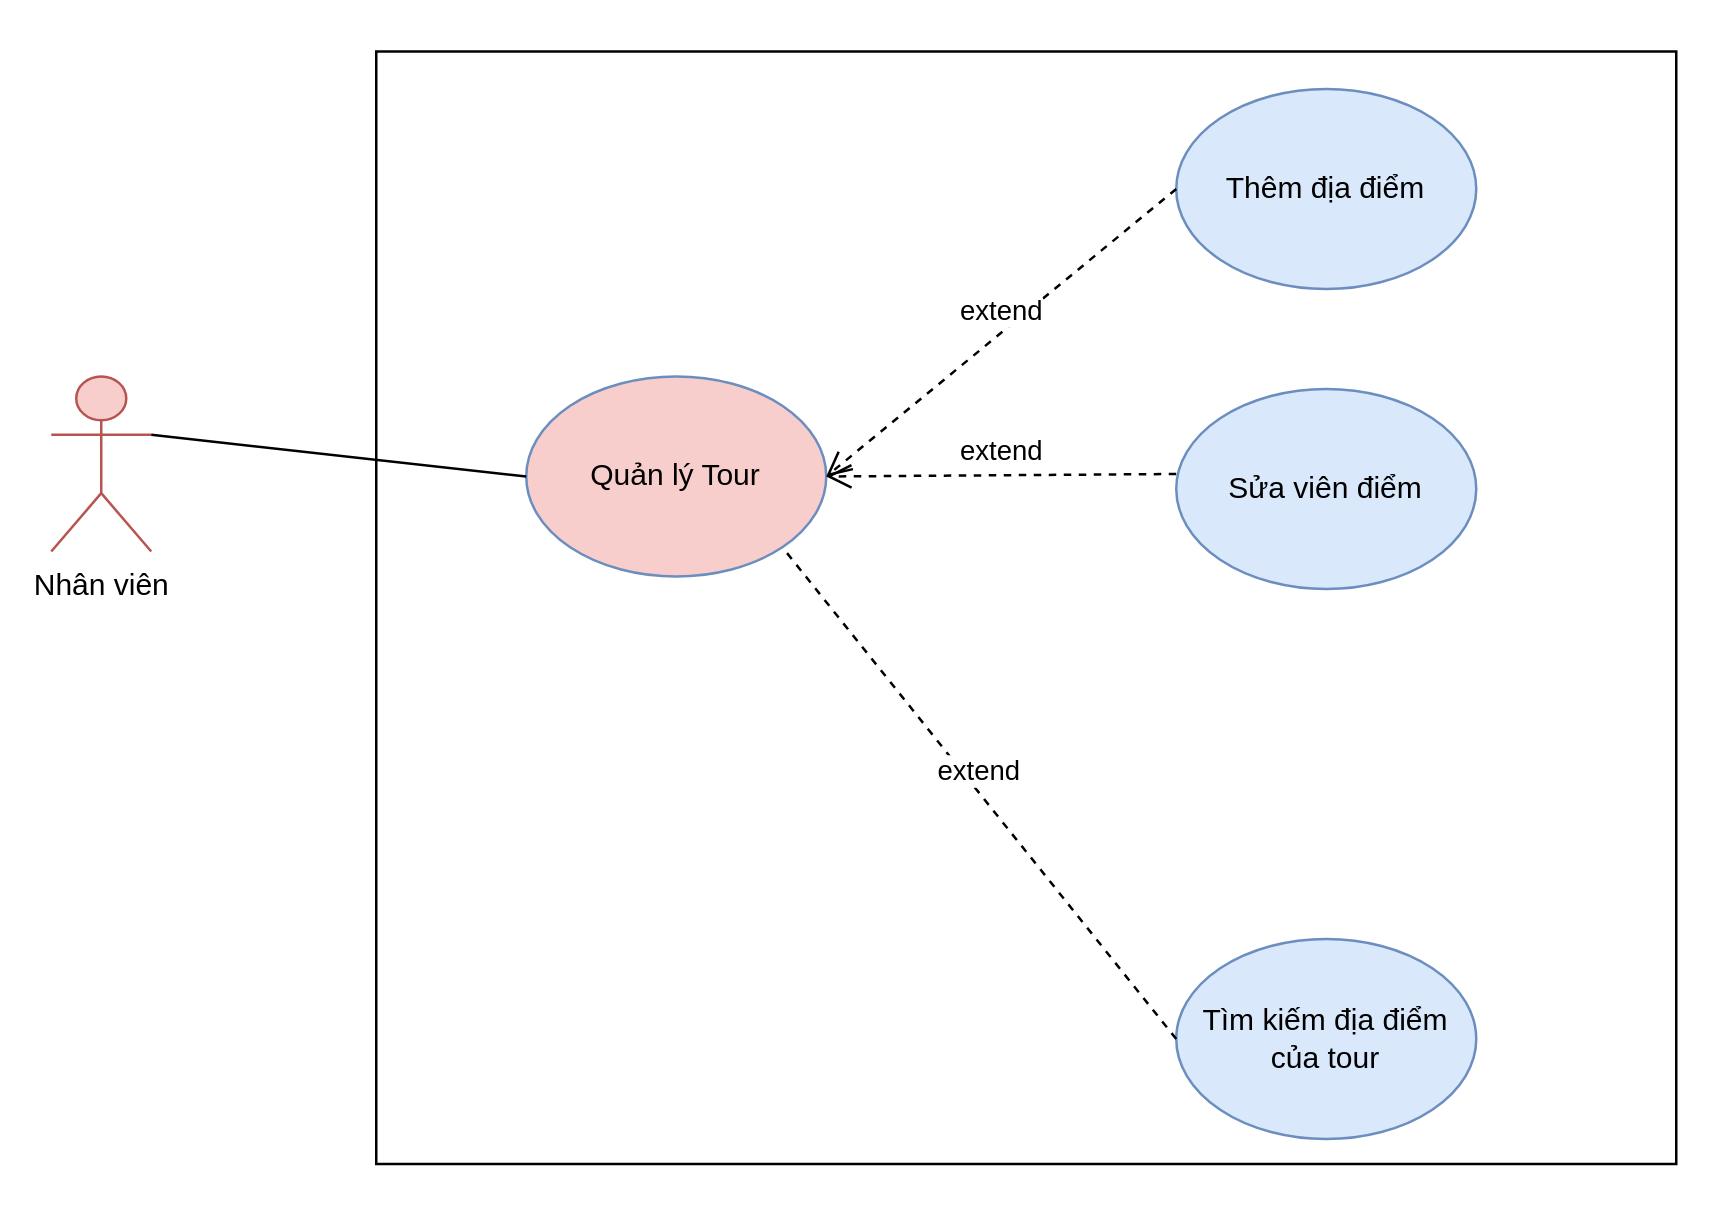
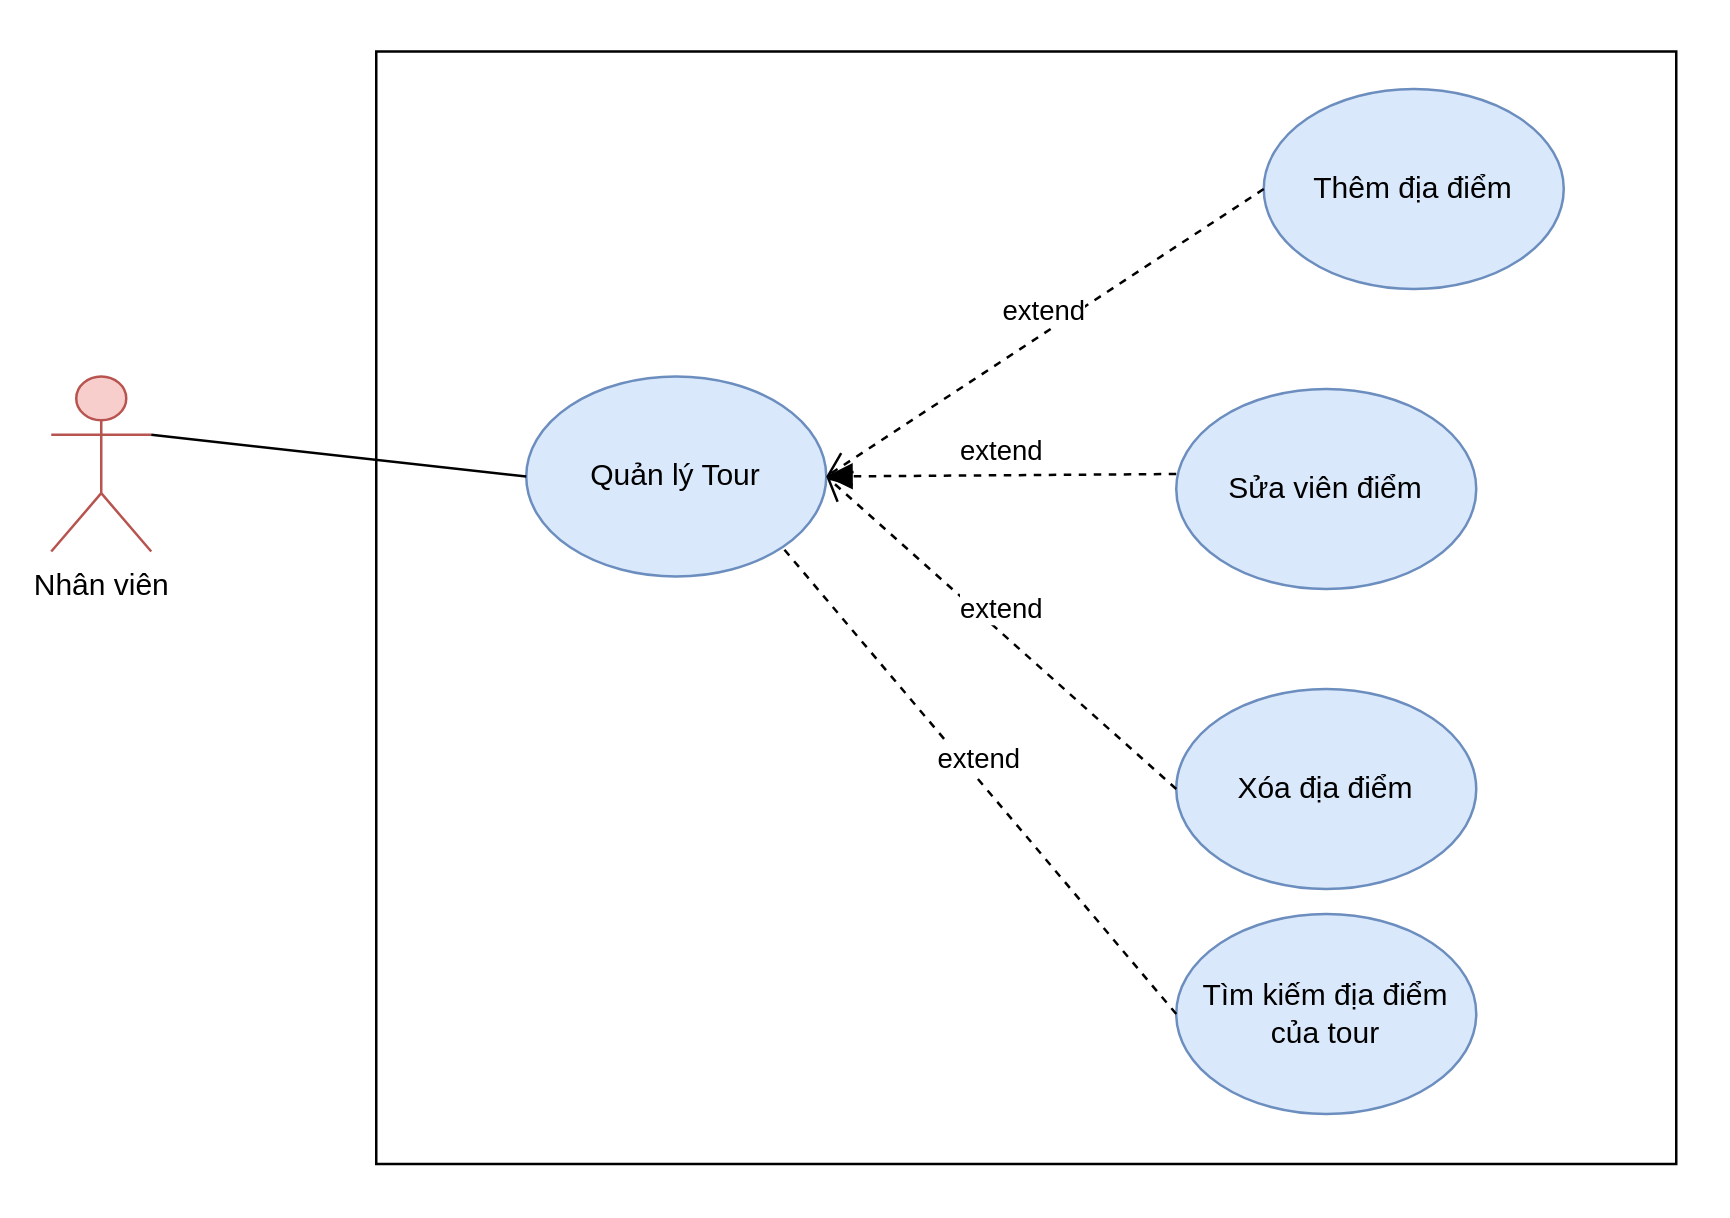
  <mxCell id="0" />
  <mxCell id="1" parent="0" />
  <mxCell id="2" value="" style="rounded=0;whiteSpace=wrap;html=1;" parent="1" vertex="1"><mxGeometry x="150" y="20" width="520" height="445" as="geometry" /></mxCell>
  <mxCell id="3" value="Nhân viên" style="shape=umlActor;verticalLabelPosition=bottom;verticalAlign=top;html=1;outlineConnect=0;fillColor=#f8cecc;strokeColor=#b85450;" parent="1" vertex="1"><mxGeometry x="20" y="150" width="40" height="70" as="geometry" /></mxCell>
- <mxCell id="4" value="Quản lý Tour" style="ellipse;whiteSpace=wrap;html=1;fillColor=#f8cecc;strokeColor=#6c8ebf;" parent="1" vertex="1"><mxGeometry x="210" y="150" width="120" height="80" as="geometry" /></mxCell>
- <mxCell id="5" value="Thêm địa điểm" style="ellipse;whiteSpace=wrap;html=1;fillColor=#dae8fc;strokeColor=#6c8ebf;" parent="1" vertex="1"><mxGeometry x="470" y="35" width="120" height="80" as="geometry" /></mxCell>
+ <mxCell id="4" value="Quản lý Tour" style="ellipse;whiteSpace=wrap;html=1;fillColor=#dae8fc;strokeColor=#6c8ebf;" parent="1" vertex="1"><mxGeometry x="210" y="150" width="120" height="80" as="geometry" /></mxCell>
+ <mxCell id="5" value="Thêm địa điểm" style="ellipse;whiteSpace=wrap;html=1;fillColor=#dae8fc;strokeColor=#6c8ebf;" parent="1" vertex="1"><mxGeometry x="505" y="35" width="120" height="80" as="geometry" /></mxCell>
  <mxCell id="6" value="Sửa viên điểm" style="ellipse;whiteSpace=wrap;html=1;fillColor=#dae8fc;strokeColor=#6c8ebf;" parent="1" vertex="1"><mxGeometry x="470" y="155" width="120" height="80" as="geometry" /></mxCell>
+ <mxCell id="7" value="Xóa địa điểm" style="ellipse;whiteSpace=wrap;html=1;fillColor=#dae8fc;strokeColor=#6c8ebf;" parent="1" vertex="1"><mxGeometry x="470" y="275" width="120" height="80" as="geometry" /></mxCell>
  <mxCell id="8" value="" style="endArrow=none;html=1;entryX=0;entryY=0.5;entryDx=0;entryDy=0;exitX=1;exitY=0.333;exitDx=0;exitDy=0;exitPerimeter=0;" parent="1" source="3" target="4" edge="1"><mxGeometry width="50" height="50" relative="1" as="geometry"><mxPoint x="70" y="175" as="sourcePoint" /><mxPoint x="120" y="125" as="targetPoint" /></mxGeometry></mxCell>
  <mxCell id="9" value="extend" style="html=1;verticalAlign=bottom;endArrow=open;dashed=1;endSize=8;exitX=0;exitY=0.5;exitDx=0;exitDy=0;entryX=1;entryY=0.5;entryDx=0;entryDy=0;" parent="1" source="5" target="4" edge="1"><mxGeometry relative="1" as="geometry"><mxPoint x="430" y="155" as="sourcePoint" /><mxPoint x="350" y="155" as="targetPoint" /></mxGeometry></mxCell>
- <mxCell id="10" value="extend" style="html=1;verticalAlign=bottom;endArrow=open;dashed=1;endSize=8;exitX=0;exitY=0.425;exitDx=0;exitDy=0;exitPerimeter=0;entryX=1;entryY=0.5;entryDx=0;entryDy=0;" parent="1" source="6" target="4" edge="1"><mxGeometry relative="1" as="geometry"><mxPoint x="470" y="194.5" as="sourcePoint" /><mxPoint x="310" y="195" as="targetPoint" /></mxGeometry></mxCell>
- <mxCell id="12" value="Tìm kiếm địa điểm của tour" style="ellipse;whiteSpace=wrap;html=1;fillColor=#dae8fc;strokeColor=#6c8ebf;" parent="1" vertex="1"><mxGeometry x="470" y="375" width="120" height="80" as="geometry" /></mxCell>
+ <mxCell id="10" value="extend" style="html=1;verticalAlign=bottom;endArrow=block;dashed=1;endSize=8;exitX=0;exitY=0.425;exitDx=0;exitDy=0;exitPerimeter=0;entryX=1;entryY=0.5;entryDx=0;entryDy=0;" parent="1" source="6" target="4" edge="1"><mxGeometry relative="1" as="geometry"><mxPoint x="470" y="194.5" as="sourcePoint" /><mxPoint x="310" y="195" as="targetPoint" /></mxGeometry></mxCell>
+ <mxCell id="11" value="extend" style="html=1;verticalAlign=bottom;endArrow=open;dashed=1;endSize=8;exitX=0;exitY=0.5;exitDx=0;exitDy=0;entryX=1;entryY=0.5;entryDx=0;entryDy=0;" parent="1" source="7" target="4" edge="1"><mxGeometry relative="1" as="geometry"><mxPoint x="480" y="85" as="sourcePoint" /><mxPoint x="320" y="205" as="targetPoint" /></mxGeometry></mxCell>
+ <mxCell id="12" value="Tìm kiếm địa điểm của tour" style="ellipse;whiteSpace=wrap;html=1;fillColor=#dae8fc;strokeColor=#6c8ebf;" parent="1" vertex="1"><mxGeometry x="470" y="365" width="120" height="80" as="geometry" /></mxCell>
  <mxCell id="13" value="extend" style="html=1;verticalAlign=bottom;endArrow=none;dashed=1;endSize=8;exitX=0;exitY=0.5;exitDx=0;exitDy=0;entryX=1;entryY=1;entryDx=0;entryDy=0;" parent="1" source="12" target="4" edge="1"><mxGeometry relative="1" as="geometry"><mxPoint x="470" y="400" as="sourcePoint" /><mxPoint x="330" y="275" as="targetPoint" /></mxGeometry></mxCell>
